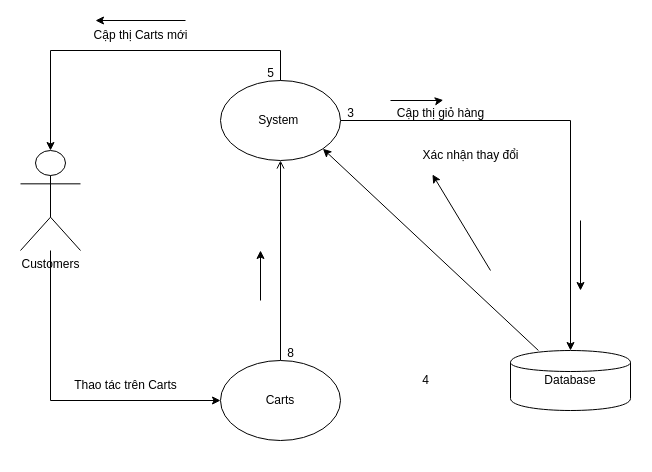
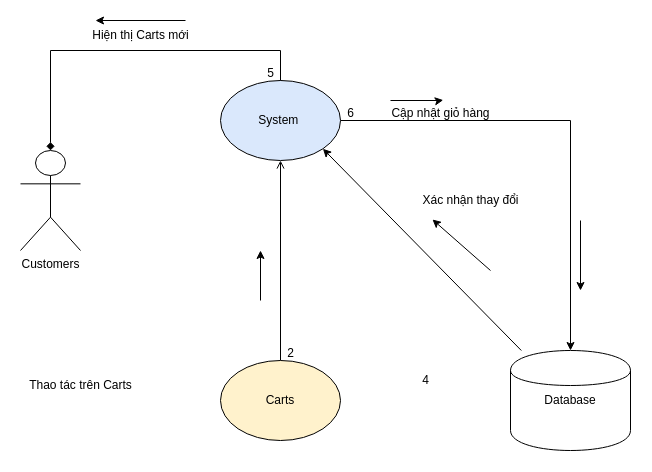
  <mxCell id="0" />
  <mxCell id="1" parent="0" />
- <mxCell id="2" style="edgeStyle=orthogonalEdgeStyle;rounded=0;orthogonalLoop=1;jettySize=auto;html=1;entryX=0;entryY=0.5;entryDx=0;entryDy=0;" edge="1" parent="1" source="3" target="7"><mxGeometry relative="1" as="geometry"><Array as="points"><mxPoint x="50" y="400" /></Array></mxGeometry></mxCell>
  <mxCell id="3" value="Customers" style="shape=umlActor;verticalLabelPosition=bottom;verticalAlign=top;html=1;outlineConnect=0;" vertex="1" parent="1"><mxGeometry x="20" y="150" width="60" height="100" as="geometry" /></mxCell>
  <mxCell id="4" style="rounded=0;orthogonalLoop=1;jettySize=auto;html=1;entryX=1;entryY=1;entryDx=0;entryDy=0;" edge="1" parent="1" source="5" target="9"><mxGeometry relative="1" as="geometry" /></mxCell>
- <mxCell id="5" value="Database" style="shape=cylinder;whiteSpace=wrap;html=1;" vertex="1" parent="1"><mxGeometry x="510" y="350" width="120" height="60" as="geometry" /></mxCell>
+ <mxCell id="5" value="Database" style="shape=cylinder;whiteSpace=wrap;html=1;" vertex="1" parent="1"><mxGeometry x="510" y="350" width="120" height="100" as="geometry" /></mxCell>
  <mxCell id="6" style="edgeStyle=orthogonalEdgeStyle;rounded=0;orthogonalLoop=1;jettySize=auto;html=1;entryX=0.5;entryY=1;entryDx=0;entryDy=0;endArrow=open;" edge="1" parent="1" source="7" target="9"><mxGeometry relative="1" as="geometry"><mxPoint x="240" y="180" as="targetPoint" /></mxGeometry></mxCell>
- <mxCell id="7" value="Carts" style="ellipse;whiteSpace=wrap;html=1;" vertex="1" parent="1"><mxGeometry x="220" y="360" width="120" height="80" as="geometry" /></mxCell>
+ <mxCell id="7" value="Carts" style="ellipse;whiteSpace=wrap;html=1;fillColor=#fff2cc;" vertex="1" parent="1"><mxGeometry x="220" y="360" width="120" height="80" as="geometry" /></mxCell>
  <mxCell id="8" style="edgeStyle=orthogonalEdgeStyle;rounded=0;orthogonalLoop=1;jettySize=auto;html=1;entryX=0.5;entryY=0;entryDx=0;entryDy=0;" edge="1" parent="1" source="9" target="5"><mxGeometry relative="1" as="geometry" /></mxCell>
- <mxCell id="9" value="System&amp;nbsp;" style="ellipse;whiteSpace=wrap;html=1;" vertex="1" parent="1"><mxGeometry x="220" y="80" width="120" height="80" as="geometry" /></mxCell>
- <mxCell id="10" value="Thao tác trên Carts" style="text;html=1;align=center;verticalAlign=middle;resizable=0;points=[];autosize=1;strokeColor=none;fillColor=none;" vertex="1" parent="1"><mxGeometry x="60" y="370" width="130" height="30" as="geometry" /></mxCell>
- <mxCell id="11" value="8" style="text;html=1;align=center;verticalAlign=middle;resizable=0;points=[];autosize=1;strokeColor=none;fillColor=none;" vertex="1" parent="1"><mxGeometry x="275" y="338" width="30" height="30" as="geometry" /></mxCell>
- <mxCell id="12" value="3" style="text;html=1;align=center;verticalAlign=middle;resizable=0;points=[];autosize=1;strokeColor=none;fillColor=none;" vertex="1" parent="1"><mxGeometry x="335" y="98" width="30" height="30" as="geometry" /></mxCell>
- <mxCell id="13" value="Cập thị giỏ hàng" style="text;html=1;align=center;verticalAlign=middle;resizable=0;points=[];autosize=1;strokeColor=none;fillColor=none;" vertex="1" parent="1"><mxGeometry x="380" y="98" width="120" height="30" as="geometry" /></mxCell>
+ <mxCell id="9" value="System&amp;nbsp;" style="ellipse;whiteSpace=wrap;html=1;fillColor=#dae8fc;" vertex="1" parent="1"><mxGeometry x="220" y="80" width="120" height="80" as="geometry" /></mxCell>
+ <mxCell id="10" value="Thao tác trên Carts" style="text;html=1;align=center;verticalAlign=middle;resizable=0;points=[];autosize=1;strokeColor=none;fillColor=none;" vertex="1" parent="1"><mxGeometry x="15" y="370" width="130" height="30" as="geometry" /></mxCell>
+ <mxCell id="11" value="2" style="text;html=1;align=center;verticalAlign=middle;resizable=0;points=[];autosize=1;strokeColor=none;fillColor=none;" vertex="1" parent="1"><mxGeometry x="275" y="338" width="30" height="30" as="geometry" /></mxCell>
+ <mxCell id="12" value="6" style="text;html=1;align=center;verticalAlign=middle;resizable=0;points=[];autosize=1;strokeColor=none;fillColor=none;" vertex="1" parent="1"><mxGeometry x="335" y="98" width="30" height="30" as="geometry" /></mxCell>
+ <mxCell id="13" value="Cập nhật giỏ hàng" style="text;html=1;align=center;verticalAlign=middle;resizable=0;points=[];autosize=1;strokeColor=none;fillColor=none;" vertex="1" parent="1"><mxGeometry x="380" y="98" width="120" height="30" as="geometry" /></mxCell>
  <mxCell id="14" value="" style="endArrow=classic;html=1;rounded=0;entryX=0.523;entryY=0.053;entryDx=0;entryDy=0;entryPerimeter=0;" edge="1" parent="1" target="13"><mxGeometry width="50" height="50" relative="1" as="geometry"><mxPoint x="390" y="100" as="sourcePoint" /><mxPoint x="440" y="50" as="targetPoint" /><Array as="points"><mxPoint x="440" y="100" /></Array></mxGeometry></mxCell>
  <mxCell id="15" value="" style="endArrow=classic;html=1;rounded=0;" edge="1" parent="1"><mxGeometry width="50" height="50" relative="1" as="geometry"><mxPoint x="580" y="220" as="sourcePoint" /><mxPoint x="580" y="290" as="targetPoint" /></mxGeometry></mxCell>
  <mxCell id="16" value="4" style="text;html=1;align=center;verticalAlign=middle;resizable=0;points=[];autosize=1;strokeColor=none;fillColor=none;" vertex="1" parent="1"><mxGeometry x="410" y="365" width="30" height="30" as="geometry" /></mxCell>
- <mxCell id="17" value="Xác nhận thay đổi" style="text;html=1;align=center;verticalAlign=middle;resizable=0;points=[];autosize=1;strokeColor=none;fillColor=none;" vertex="1" parent="1"><mxGeometry x="410" y="140" width="120" height="30" as="geometry" /></mxCell>
+ <mxCell id="17" value="Xác nhận thay đổi" style="text;html=1;align=center;verticalAlign=middle;resizable=0;points=[];autosize=1;strokeColor=none;fillColor=none;" vertex="1" parent="1"><mxGeometry x="410" y="185" width="120" height="30" as="geometry" /></mxCell>
  <mxCell id="18" value="" style="endArrow=classic;html=1;rounded=0;entryX=0.183;entryY=1.133;entryDx=0;entryDy=0;entryPerimeter=0;" edge="1" parent="1" target="17"><mxGeometry width="50" height="50" relative="1" as="geometry"><mxPoint x="490" y="270" as="sourcePoint" /><mxPoint x="460" y="300" as="targetPoint" /></mxGeometry></mxCell>
- <mxCell id="19" style="edgeStyle=orthogonalEdgeStyle;rounded=0;orthogonalLoop=1;jettySize=auto;html=1;entryX=0.5;entryY=0;entryDx=0;entryDy=0;entryPerimeter=0;" edge="1" parent="1" source="9" target="3"><mxGeometry relative="1" as="geometry"><Array as="points"><mxPoint x="280" y="50" /><mxPoint x="50" y="50" /></Array></mxGeometry></mxCell>
+ <mxCell id="19" style="edgeStyle=orthogonalEdgeStyle;rounded=0;orthogonalLoop=1;jettySize=auto;html=1;entryX=0.5;entryY=0;entryDx=0;entryDy=0;entryPerimeter=0;endArrow=diamond;" edge="1" parent="1" source="9" target="3"><mxGeometry relative="1" as="geometry"><Array as="points"><mxPoint x="280" y="50" /><mxPoint x="50" y="50" /></Array></mxGeometry></mxCell>
  <mxCell id="20" value="5" style="text;html=1;align=center;verticalAlign=middle;resizable=0;points=[];autosize=1;strokeColor=none;fillColor=none;" vertex="1" parent="1"><mxGeometry x="255" y="58" width="30" height="30" as="geometry" /></mxCell>
- <mxCell id="21" value="Cập thị Carts mới" style="text;html=1;align=center;verticalAlign=middle;resizable=0;points=[];autosize=1;strokeColor=none;fillColor=none;" vertex="1" parent="1"><mxGeometry x="80" y="20" width="120" height="30" as="geometry" /></mxCell>
+ <mxCell id="21" value="Hiện thị Carts mới" style="text;html=1;align=center;verticalAlign=middle;resizable=0;points=[];autosize=1;strokeColor=none;fillColor=none;" vertex="1" parent="1"><mxGeometry x="80" y="20" width="120" height="30" as="geometry" /></mxCell>
  <mxCell id="22" value="" style="endArrow=classic;html=1;rounded=0;" edge="1" parent="1"><mxGeometry width="50" height="50" relative="1" as="geometry"><mxPoint x="185" y="20" as="sourcePoint" /><mxPoint x="95" y="20" as="targetPoint" /></mxGeometry></mxCell>
  <mxCell id="23" value="" style="endArrow=classic;html=1;rounded=0;" edge="1" parent="1"><mxGeometry width="50" height="50" relative="1" as="geometry"><mxPoint x="260" y="300" as="sourcePoint" /><mxPoint x="260" y="250" as="targetPoint" /></mxGeometry></mxCell>
